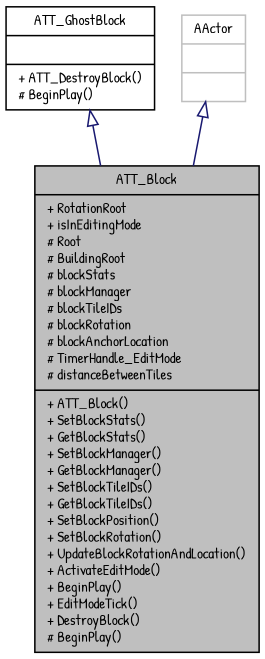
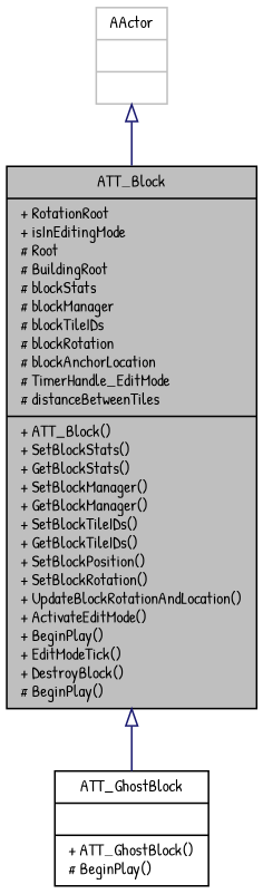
  digraph {
    fontname="Patrick Hand"
    node [color=black fillcolor=white fontname="Patrick Hand" fontsize=10 shape=record style=filled]
    edge [arrowtail=onormal color=midnightblue dir=back fontname="Patrick Hand" fontsize=10 labelfontname=Helvetica labelfontsize=10 style=solid]
    n1 [fillcolor=grey75 fontcolor=black height=0.2 label="{ATT_Block\n|+ RotationRoot\l+ isInEditingMode\l# Root\l# BuildingRoot\l# blockStats\l# blockManager\l# blockTileIDs\l# blockRotation\l# blockAnchorLocation\l# TimerHandle_EditMode\l# distanceBetweenTiles\l|+ ATT_Block()\l+ SetBlockStats()\l+ GetBlockStats()\l+ SetBlockManager()\l+ GetBlockManager()\l+ SetBlockTileIDs()\l+ GetBlockTileIDs()\l+ SetBlockPosition()\l+ SetBlockRotation()\l+ UpdateBlockRotationAndLocation()\l+ ActivateEditMode()\l+ BeginPlay()\l+ EditModeTick()\l+ DestroyBlock()\l# BeginPlay()\l}" width=0.4]
-   n2 [height=0.2 label="{ATT_GhostBlock\n||+ ATT_DestroyBlock()\l# BeginPlay()\l}" width=0.4]
+   n2 [height=0.2 label="{ATT_GhostBlock\n||+ ATT_GhostBlock()\l# BeginPlay()\l}" width=0.4]
    n3 [color=grey75 height=0.2 label="{AActor\n||}" width=0.4]
-   n2 -> n1
+   n1 -> n2
    n3 -> n1
  }
